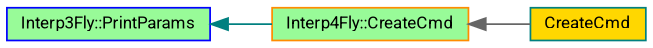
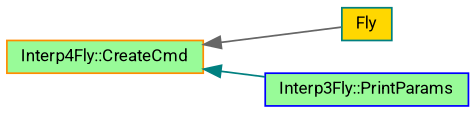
  digraph {
    fontname=Roboto
    rankdir=LR
    node [fillcolor=palegreen fontname=Roboto fontsize=10 shape=record style=filled]
    edge [dir=back fontname=Roboto fontsize=10 labelfontname=Helvetica labelfontsize=10 style=solid]
    n1 [color=darkorange fontcolor=black height=0.2 label="Interp4Fly::CreateCmd" width=0.4]
-   n2 [color=teal fillcolor=gold height=0.2 label=CreateCmd width=0.4]
+   n2 [color=teal fillcolor=gold height=0.2 label=Fly width=0.4]
    n3 [color=blue height=0.2 label="Interp3Fly::PrintParams" width=0.4]
    n1 -> n2 [color=gray40]
-   n3 -> n1 [color=teal]
+   n1 -> n3 [color=teal]
  }
